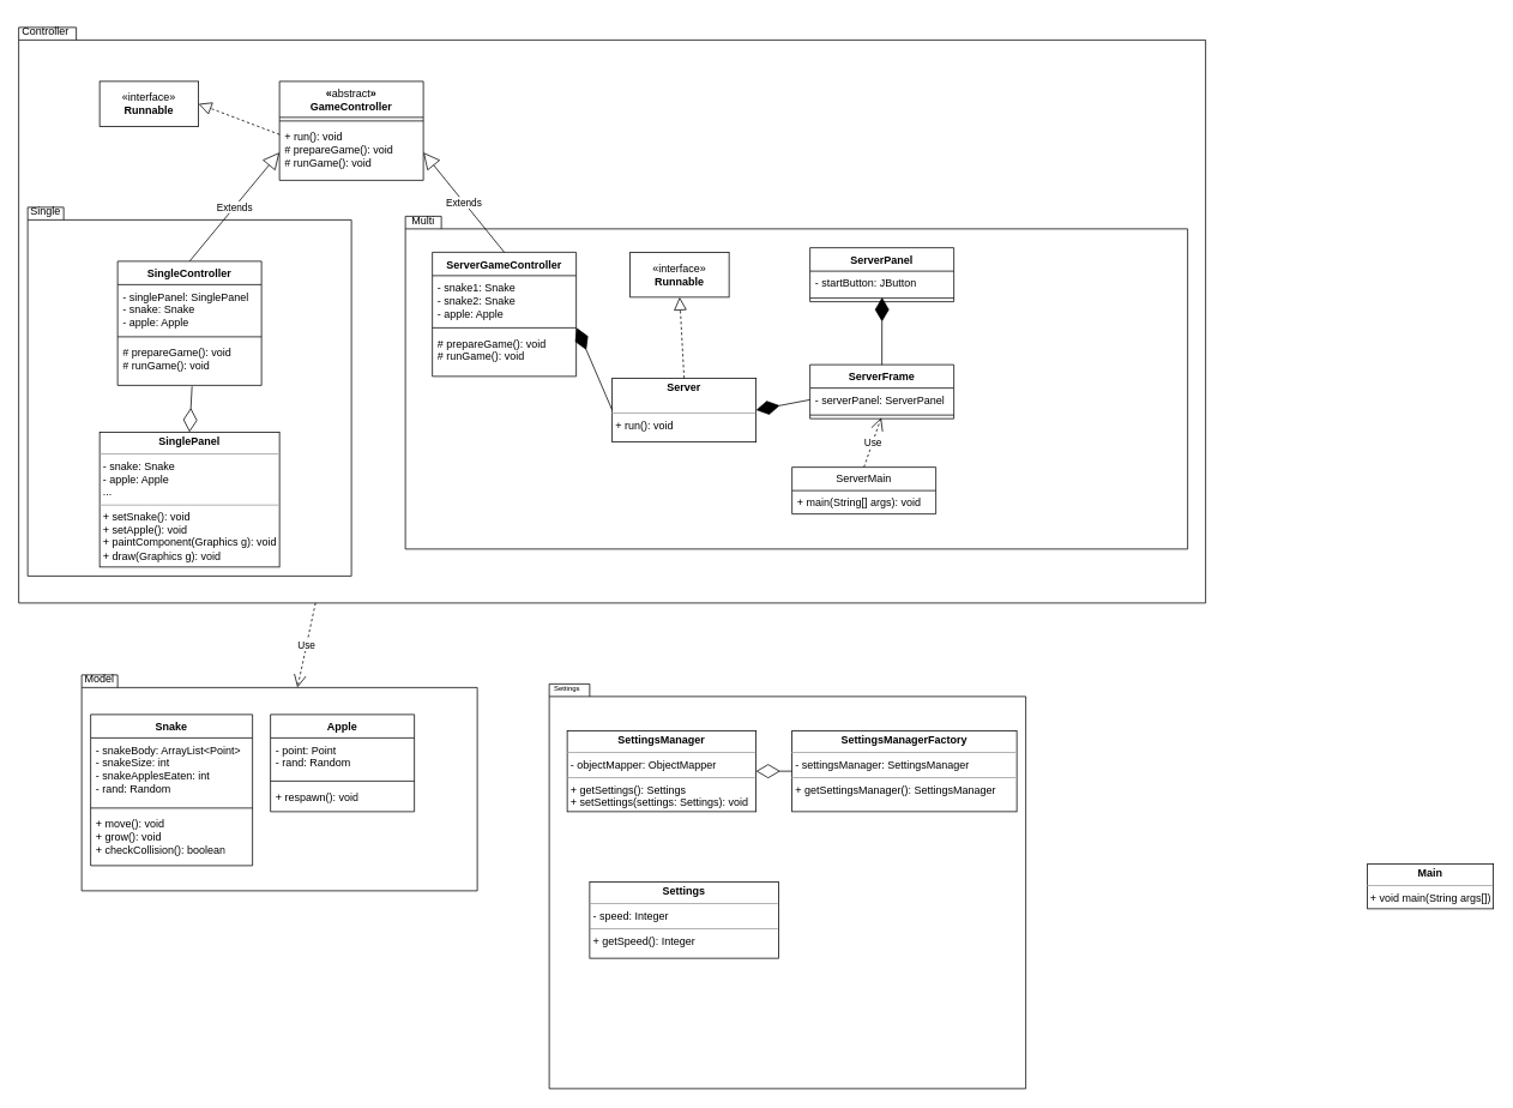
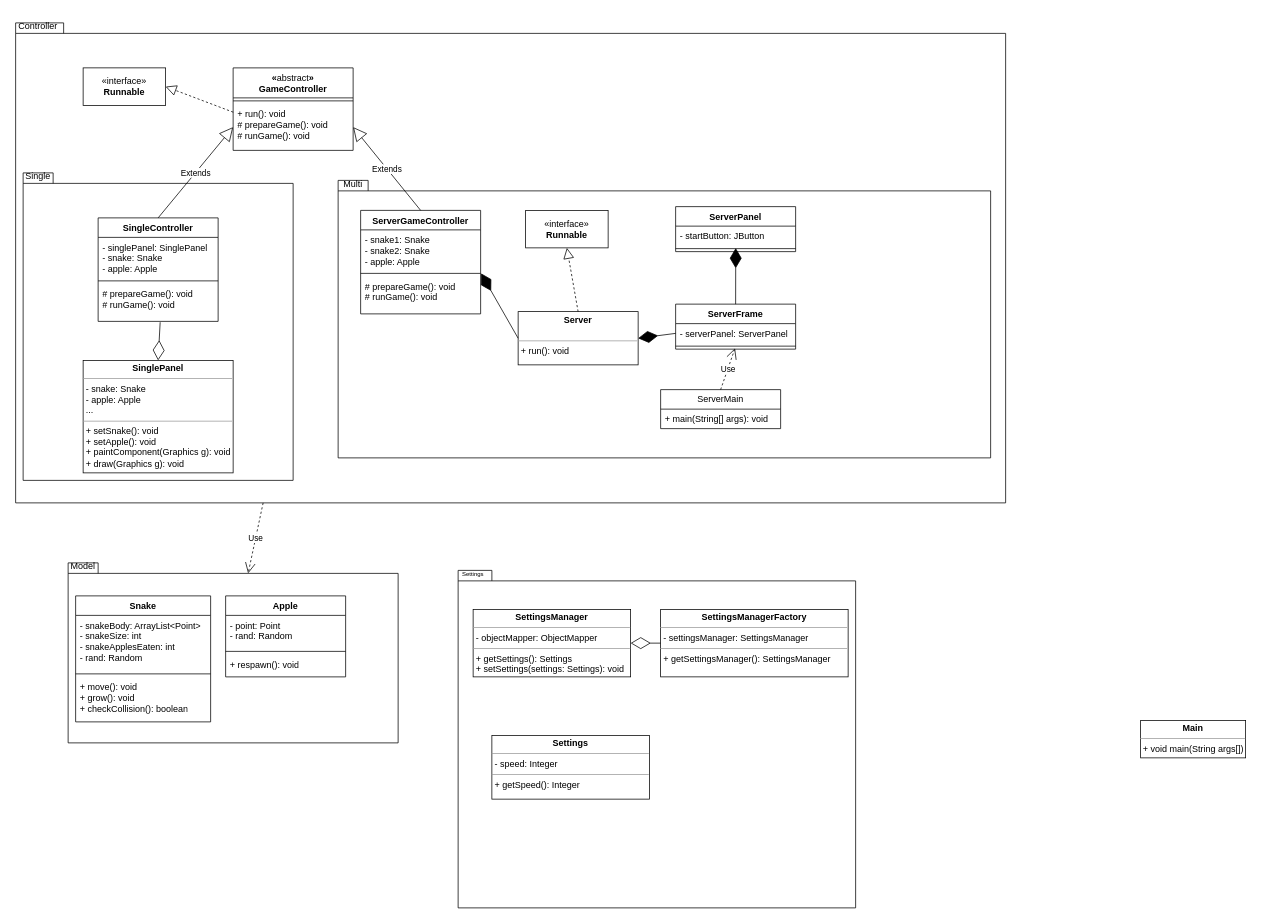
  <mxCell id="0" />
  <mxCell id="1" parent="0" />
  <mxCell id="2" value="&lt;p style=&quot;margin:0px;margin-top:4px;text-align:center;&quot;&gt;&lt;b&gt;Main&lt;/b&gt;&lt;/p&gt;&lt;hr size=&quot;1&quot;&gt;&lt;div style=&quot;height:2px;&quot;&gt;&amp;nbsp;+ void main(String args[])&lt;/div&gt;" style="verticalAlign=top;align=left;overflow=fill;fontSize=12;fontFamily=Helvetica;html=1;whiteSpace=wrap;" vertex="1" parent="1"><mxGeometry x="1520" y="960" width="140" height="50" as="geometry" /></mxCell>
  <mxCell id="3" value="" style="shape=folder;fontStyle=1;spacingTop=10;tabWidth=40;tabHeight=14;tabPosition=left;html=1;whiteSpace=wrap;" vertex="1" parent="1"><mxGeometry x="20" y="30" width="1320" height="640" as="geometry" /></mxCell>
  <mxCell id="4" value="Controller" style="text;html=1;strokeColor=none;fillColor=none;align=center;verticalAlign=middle;whiteSpace=wrap;rounded=0;" vertex="1" parent="1"><mxGeometry x="20" y="20" width="60" height="30" as="geometry" /></mxCell>
  <mxCell id="5" value="«&lt;span style=&quot;font-weight: normal;&quot;&gt;abstract&lt;/span&gt;»&lt;br&gt;GameController" style="swimlane;fontStyle=1;align=center;verticalAlign=top;childLayout=stackLayout;horizontal=1;startSize=40;horizontalStack=0;resizeParent=1;resizeParentMax=0;resizeLast=0;collapsible=1;marginBottom=0;whiteSpace=wrap;html=1;" vertex="1" parent="1"><mxGeometry x="310" y="90" width="160" height="110" as="geometry" /></mxCell>
  <mxCell id="6" value="" style="line;strokeWidth=1;fillColor=none;align=left;verticalAlign=middle;spacingTop=-1;spacingLeft=3;spacingRight=3;rotatable=0;labelPosition=right;points=[];portConstraint=eastwest;strokeColor=inherit;" vertex="1" parent="5"><mxGeometry y="40" width="160" height="8" as="geometry" /></mxCell>
  <mxCell id="7" value="+ run(): void&lt;br&gt;# prepareGame(): void&lt;br&gt;# runGame(): void" style="text;strokeColor=none;fillColor=none;align=left;verticalAlign=top;spacingLeft=4;spacingRight=4;overflow=hidden;rotatable=0;points=[[0,0.5],[1,0.5]];portConstraint=eastwest;whiteSpace=wrap;html=1;" vertex="1" parent="5"><mxGeometry y="48" width="160" height="62" as="geometry" /></mxCell>
  <mxCell id="8" value="«interface»&lt;br&gt;&lt;b&gt;Runnable&lt;/b&gt;" style="html=1;whiteSpace=wrap;" vertex="1" parent="1"><mxGeometry x="110" y="90" width="110" height="50" as="geometry" /></mxCell>
  <mxCell id="9" value="" style="endArrow=block;dashed=1;endFill=0;endSize=12;html=1;rounded=0;exitX=0.001;exitY=0.179;exitDx=0;exitDy=0;entryX=1;entryY=0.5;entryDx=0;entryDy=0;exitPerimeter=0;" edge="1" parent="1" source="7" target="8"><mxGeometry width="160" relative="1" as="geometry"><mxPoint x="430" y="80" as="sourcePoint" /><mxPoint x="180" y="130" as="targetPoint" /></mxGeometry></mxCell>
  <mxCell id="10" value="" style="shape=folder;fontStyle=1;spacingTop=10;tabWidth=40;tabHeight=14;tabPosition=left;html=1;whiteSpace=wrap;" vertex="1" parent="1"><mxGeometry x="30" y="230" width="360" height="410" as="geometry" /></mxCell>
  <mxCell id="11" value="" style="shape=folder;fontStyle=1;spacingTop=10;tabWidth=40;tabHeight=14;tabPosition=left;html=1;whiteSpace=wrap;" vertex="1" parent="1"><mxGeometry x="450" y="240" width="870" height="370" as="geometry" /></mxCell>
  <mxCell id="12" value="ServerGameController" style="swimlane;fontStyle=1;align=center;verticalAlign=top;childLayout=stackLayout;horizontal=1;startSize=26;horizontalStack=0;resizeParent=1;resizeParentMax=0;resizeLast=0;collapsible=1;marginBottom=0;whiteSpace=wrap;html=1;" vertex="1" parent="1"><mxGeometry x="480" y="280" width="160" height="138" as="geometry" /></mxCell>
  <mxCell id="13" value="- snake1: Snake&lt;br&gt;- snake2: Snake&lt;br&gt;- apple: Apple" style="text;strokeColor=none;fillColor=none;align=left;verticalAlign=top;spacingLeft=4;spacingRight=4;overflow=hidden;rotatable=0;points=[[0,0.5],[1,0.5]];portConstraint=eastwest;whiteSpace=wrap;html=1;" vertex="1" parent="12"><mxGeometry y="26" width="160" height="54" as="geometry" /></mxCell>
  <mxCell id="14" value="" style="line;strokeWidth=1;fillColor=none;align=left;verticalAlign=middle;spacingTop=-1;spacingLeft=3;spacingRight=3;rotatable=0;labelPosition=right;points=[];portConstraint=eastwest;strokeColor=inherit;" vertex="1" parent="12"><mxGeometry y="80" width="160" height="8" as="geometry" /></mxCell>
  <mxCell id="15" value="# prepareGame(): void&lt;br style=&quot;border-color: var(--border-color);&quot;&gt;# runGame(): void" style="text;strokeColor=none;fillColor=none;align=left;verticalAlign=top;spacingLeft=4;spacingRight=4;overflow=hidden;rotatable=0;points=[[0,0.5],[1,0.5]];portConstraint=eastwest;whiteSpace=wrap;html=1;" vertex="1" parent="12"><mxGeometry y="88" width="160" height="50" as="geometry" /></mxCell>
  <mxCell id="16" value="Extends" style="endArrow=block;endSize=16;endFill=0;html=1;rounded=0;exitX=0.5;exitY=0;exitDx=0;exitDy=0;entryX=1;entryY=0.5;entryDx=0;entryDy=0;" edge="1" parent="1" source="12" target="7"><mxGeometry width="160" relative="1" as="geometry"><mxPoint x="450" y="320" as="sourcePoint" /><mxPoint x="610" y="320" as="targetPoint" /></mxGeometry></mxCell>
  <mxCell id="17" value="SingleController" style="swimlane;fontStyle=1;align=center;verticalAlign=top;childLayout=stackLayout;horizontal=1;startSize=26;horizontalStack=0;resizeParent=1;resizeParentMax=0;resizeLast=0;collapsible=1;marginBottom=0;whiteSpace=wrap;html=1;" vertex="1" parent="1"><mxGeometry x="130" y="290" width="160" height="138" as="geometry" /></mxCell>
  <mxCell id="18" value="- singlePanel: SinglePanel&lt;br&gt;- snake: Snake&lt;br&gt;- apple: Apple" style="text;strokeColor=none;fillColor=none;align=left;verticalAlign=top;spacingLeft=4;spacingRight=4;overflow=hidden;rotatable=0;points=[[0,0.5],[1,0.5]];portConstraint=eastwest;whiteSpace=wrap;html=1;" vertex="1" parent="17"><mxGeometry y="26" width="160" height="54" as="geometry" /></mxCell>
  <mxCell id="19" value="" style="line;strokeWidth=1;fillColor=none;align=left;verticalAlign=middle;spacingTop=-1;spacingLeft=3;spacingRight=3;rotatable=0;labelPosition=right;points=[];portConstraint=eastwest;strokeColor=inherit;" vertex="1" parent="17"><mxGeometry y="80" width="160" height="8" as="geometry" /></mxCell>
  <mxCell id="20" value="# prepareGame(): void&lt;br&gt;# runGame(): void" style="text;strokeColor=none;fillColor=none;align=left;verticalAlign=top;spacingLeft=4;spacingRight=4;overflow=hidden;rotatable=0;points=[[0,0.5],[1,0.5]];portConstraint=eastwest;whiteSpace=wrap;html=1;" vertex="1" parent="17"><mxGeometry y="88" width="160" height="50" as="geometry" /></mxCell>
  <mxCell id="21" value="&lt;p style=&quot;margin:0px;margin-top:4px;text-align:center;&quot;&gt;&lt;b&gt;SinglePanel&lt;/b&gt;&lt;/p&gt;&lt;hr size=&quot;1&quot;&gt;&lt;p style=&quot;margin:0px;margin-left:4px;&quot;&gt;- snake: Snake&lt;/p&gt;&lt;p style=&quot;margin:0px;margin-left:4px;&quot;&gt;- apple: Apple&lt;/p&gt;&lt;p style=&quot;margin:0px;margin-left:4px;&quot;&gt;...&lt;/p&gt;&lt;hr size=&quot;1&quot;&gt;&lt;p style=&quot;margin:0px;margin-left:4px;&quot;&gt;+ setSnake(): void&lt;/p&gt;&lt;p style=&quot;margin:0px;margin-left:4px;&quot;&gt;+ setApple(): void&lt;/p&gt;&lt;p style=&quot;margin:0px;margin-left:4px;&quot;&gt;+ paintComponent(Graphics g): void&lt;/p&gt;&lt;p style=&quot;margin:0px;margin-left:4px;&quot;&gt;+ draw(Graphics g): void&lt;/p&gt;" style="verticalAlign=top;align=left;overflow=fill;fontSize=12;fontFamily=Helvetica;html=1;whiteSpace=wrap;" vertex="1" parent="1"><mxGeometry x="110" y="480" width="200" height="150" as="geometry" /></mxCell>
  <mxCell id="22" value="Extends" style="endArrow=block;endSize=16;endFill=0;html=1;rounded=0;exitX=0.5;exitY=0;exitDx=0;exitDy=0;entryX=0;entryY=0.5;entryDx=0;entryDy=0;" edge="1" parent="1" source="17" target="7"><mxGeometry width="160" relative="1" as="geometry"><mxPoint x="830" y="290" as="sourcePoint" /><mxPoint x="480" y="186" as="targetPoint" /></mxGeometry></mxCell>
  <mxCell id="23" value="Single" style="text;html=1;strokeColor=none;fillColor=none;align=center;verticalAlign=middle;whiteSpace=wrap;rounded=0;" vertex="1" parent="1"><mxGeometry x="20" y="220" width="60" height="30" as="geometry" /></mxCell>
  <mxCell id="24" value="" style="endArrow=diamondThin;endFill=0;endSize=24;html=1;rounded=0;entryX=0.5;entryY=0;entryDx=0;entryDy=0;exitX=0.517;exitY=1.023;exitDx=0;exitDy=0;exitPerimeter=0;" edge="1" parent="1" source="20" target="21"><mxGeometry width="160" relative="1" as="geometry"><mxPoint x="260" y="380" as="sourcePoint" /><mxPoint x="420" y="380" as="targetPoint" /></mxGeometry></mxCell>
  <mxCell id="25" value="Multi" style="text;html=1;strokeColor=none;fillColor=none;align=center;verticalAlign=middle;whiteSpace=wrap;rounded=0;" vertex="1" parent="1"><mxGeometry x="440" y="230" width="60" height="30" as="geometry" /></mxCell>
  <mxCell id="26" value="ServerMain" style="swimlane;fontStyle=0;childLayout=stackLayout;horizontal=1;startSize=26;fillColor=none;horizontalStack=0;resizeParent=1;resizeParentMax=0;resizeLast=0;collapsible=1;marginBottom=0;whiteSpace=wrap;html=1;" vertex="1" parent="1"><mxGeometry x="880" y="519" width="160" height="52" as="geometry" /></mxCell>
  <mxCell id="27" value="+ main(String[] args): void" style="text;strokeColor=none;fillColor=none;align=left;verticalAlign=top;spacingLeft=4;spacingRight=4;overflow=hidden;rotatable=0;points=[[0,0.5],[1,0.5]];portConstraint=eastwest;whiteSpace=wrap;html=1;" vertex="1" parent="26"><mxGeometry y="26" width="160" height="26" as="geometry" /></mxCell>
  <mxCell id="28" value="ServerFrame" style="swimlane;fontStyle=1;align=center;verticalAlign=top;childLayout=stackLayout;horizontal=1;startSize=26;horizontalStack=0;resizeParent=1;resizeParentMax=0;resizeLast=0;collapsible=1;marginBottom=0;whiteSpace=wrap;html=1;" vertex="1" parent="1"><mxGeometry x="900" y="405" width="160" height="60" as="geometry" /></mxCell>
  <mxCell id="29" value="- serverPanel: ServerPanel" style="text;strokeColor=none;fillColor=none;align=left;verticalAlign=top;spacingLeft=4;spacingRight=4;overflow=hidden;rotatable=0;points=[[0,0.5],[1,0.5]];portConstraint=eastwest;whiteSpace=wrap;html=1;" vertex="1" parent="28"><mxGeometry y="26" width="160" height="26" as="geometry" /></mxCell>
  <mxCell id="30" value="" style="line;strokeWidth=1;fillColor=none;align=left;verticalAlign=middle;spacingTop=-1;spacingLeft=3;spacingRight=3;rotatable=0;labelPosition=right;points=[];portConstraint=eastwest;strokeColor=inherit;" vertex="1" parent="28"><mxGeometry y="52" width="160" height="8" as="geometry" /></mxCell>
  <mxCell id="31" value="Use" style="endArrow=open;endSize=12;dashed=1;html=1;rounded=0;exitX=0.5;exitY=0;exitDx=0;exitDy=0;entryX=0.495;entryY=0.864;entryDx=0;entryDy=0;entryPerimeter=0;" edge="1" parent="1" source="26" target="30"><mxGeometry width="160" relative="1" as="geometry"><mxPoint x="840" y="450" as="sourcePoint" /><mxPoint x="1000" y="450" as="targetPoint" /></mxGeometry></mxCell>
  <mxCell id="32" value="ServerPanel" style="swimlane;fontStyle=1;align=center;verticalAlign=top;childLayout=stackLayout;horizontal=1;startSize=26;horizontalStack=0;resizeParent=1;resizeParentMax=0;resizeLast=0;collapsible=1;marginBottom=0;whiteSpace=wrap;html=1;" vertex="1" parent="1"><mxGeometry x="900" y="275" width="160" height="60" as="geometry" /></mxCell>
  <mxCell id="33" value="- startButton: JButton" style="text;strokeColor=none;fillColor=none;align=left;verticalAlign=top;spacingLeft=4;spacingRight=4;overflow=hidden;rotatable=0;points=[[0,0.5],[1,0.5]];portConstraint=eastwest;whiteSpace=wrap;html=1;" vertex="1" parent="32"><mxGeometry y="26" width="160" height="26" as="geometry" /></mxCell>
  <mxCell id="34" value="" style="line;strokeWidth=1;fillColor=none;align=left;verticalAlign=middle;spacingTop=-1;spacingLeft=3;spacingRight=3;rotatable=0;labelPosition=right;points=[];portConstraint=eastwest;strokeColor=inherit;" vertex="1" parent="32"><mxGeometry y="52" width="160" height="8" as="geometry" /></mxCell>
  <mxCell id="35" value="" style="endArrow=diamondThin;endFill=1;endSize=24;html=1;rounded=0;exitX=0.5;exitY=0;exitDx=0;exitDy=0;entryX=0.501;entryY=0.409;entryDx=0;entryDy=0;entryPerimeter=0;" edge="1" parent="1" source="28" target="34"><mxGeometry width="160" relative="1" as="geometry"><mxPoint x="840" y="530" as="sourcePoint" /><mxPoint x="1000" y="530" as="targetPoint" /></mxGeometry></mxCell>
- <mxCell id="36" value="&lt;p style=&quot;margin:0px;margin-top:4px;text-align:center;&quot;&gt;&lt;b&gt;Server&lt;/b&gt;&lt;/p&gt;&lt;p style=&quot;margin:0px;margin-left:4px;&quot;&gt;&lt;br&gt;&lt;/p&gt;&lt;hr size=&quot;1&quot;&gt;&lt;p style=&quot;margin:0px;margin-left:4px;&quot;&gt;+ run(): void&lt;/p&gt;" style="verticalAlign=top;align=left;overflow=fill;fontSize=12;fontFamily=Helvetica;html=1;whiteSpace=wrap;" vertex="1" parent="1"><mxGeometry x="680" y="420" width="160" height="71" as="geometry" /></mxCell>
+ <mxCell id="36" value="&lt;p style=&quot;margin:0px;margin-top:4px;text-align:center;&quot;&gt;&lt;b&gt;Server&lt;/b&gt;&lt;/p&gt;&lt;p style=&quot;margin:0px;margin-left:4px;&quot;&gt;&lt;br&gt;&lt;/p&gt;&lt;hr size=&quot;1&quot;&gt;&lt;p style=&quot;margin:0px;margin-left:4px;&quot;&gt;+ run(): void&lt;/p&gt;" style="verticalAlign=top;align=left;overflow=fill;fontSize=12;fontFamily=Helvetica;html=1;whiteSpace=wrap;" vertex="1" parent="1"><mxGeometry x="690" y="415" width="160" height="71" as="geometry" /></mxCell>
  <mxCell id="37" value="«interface»&lt;br&gt;&lt;b&gt;Runnable&lt;/b&gt;" style="html=1;whiteSpace=wrap;" vertex="1" parent="1"><mxGeometry x="700" y="280" width="110" height="50" as="geometry" /></mxCell>
  <mxCell id="38" value="" style="endArrow=block;dashed=1;endFill=0;endSize=12;html=1;rounded=0;entryX=0.5;entryY=1;entryDx=0;entryDy=0;exitX=0.5;exitY=0;exitDx=0;exitDy=0;" edge="1" parent="1" source="36" target="37"><mxGeometry width="160" relative="1" as="geometry"><mxPoint x="320" y="159" as="sourcePoint" /><mxPoint x="230" y="125" as="targetPoint" /></mxGeometry></mxCell>
  <mxCell id="39" value="" style="endArrow=diamondThin;endFill=1;endSize=24;html=1;rounded=0;exitX=0;exitY=0.5;exitDx=0;exitDy=0;entryX=1;entryY=0.5;entryDx=0;entryDy=0;" edge="1" parent="1" source="29" target="36"><mxGeometry width="160" relative="1" as="geometry"><mxPoint x="1170" y="415" as="sourcePoint" /><mxPoint x="1170" y="345" as="targetPoint" /></mxGeometry></mxCell>
  <mxCell id="40" value="" style="endArrow=diamondThin;endFill=1;endSize=24;html=1;rounded=0;exitX=0;exitY=0.5;exitDx=0;exitDy=0;entryX=1.004;entryY=0.5;entryDx=0;entryDy=0;entryPerimeter=0;" edge="1" parent="1" source="36" target="14"><mxGeometry width="160" relative="1" as="geometry"><mxPoint x="1090" y="454" as="sourcePoint" /><mxPoint x="1030" y="436" as="targetPoint" /></mxGeometry></mxCell>
  <mxCell id="41" value="" style="shape=folder;fontStyle=1;spacingTop=10;tabWidth=40;tabHeight=14;tabPosition=left;html=1;whiteSpace=wrap;" vertex="1" parent="1"><mxGeometry x="90" y="750" width="440" height="240" as="geometry" /></mxCell>
  <mxCell id="42" value="Use" style="endArrow=open;endSize=12;dashed=1;html=1;rounded=0;exitX=0.25;exitY=1;exitDx=0;exitDy=0;exitPerimeter=0;entryX=0;entryY=0;entryDx=240;entryDy=14;entryPerimeter=0;" edge="1" parent="1" source="3" target="41"><mxGeometry width="160" relative="1" as="geometry"><mxPoint x="350" y="810" as="sourcePoint" /><mxPoint x="510" y="810" as="targetPoint" /></mxGeometry></mxCell>
  <mxCell id="43" value="Snake" style="swimlane;fontStyle=1;align=center;verticalAlign=top;childLayout=stackLayout;horizontal=1;startSize=26;horizontalStack=0;resizeParent=1;resizeParentMax=0;resizeLast=0;collapsible=1;marginBottom=0;whiteSpace=wrap;html=1;" vertex="1" parent="1"><mxGeometry x="100" y="794" width="180" height="168" as="geometry" /></mxCell>
  <mxCell id="44" value="- snakeBody: ArrayList&amp;lt;Point&amp;gt;&lt;br&gt;- snakeSize: int&lt;br&gt;- snakeApplesEaten: int&lt;br&gt;- rand: Random" style="text;strokeColor=none;fillColor=none;align=left;verticalAlign=top;spacingLeft=4;spacingRight=4;overflow=hidden;rotatable=0;points=[[0,0.5],[1,0.5]];portConstraint=eastwest;whiteSpace=wrap;html=1;" vertex="1" parent="43"><mxGeometry y="26" width="180" height="74" as="geometry" /></mxCell>
  <mxCell id="45" value="" style="line;strokeWidth=1;fillColor=none;align=left;verticalAlign=middle;spacingTop=-1;spacingLeft=3;spacingRight=3;rotatable=0;labelPosition=right;points=[];portConstraint=eastwest;strokeColor=inherit;" vertex="1" parent="43"><mxGeometry y="100" width="180" height="8" as="geometry" /></mxCell>
  <mxCell id="46" value="+ move(): void&lt;br&gt;+ grow(): void&lt;br&gt;+ checkCollision(): boolean" style="text;strokeColor=none;fillColor=none;align=left;verticalAlign=top;spacingLeft=4;spacingRight=4;overflow=hidden;rotatable=0;points=[[0,0.5],[1,0.5]];portConstraint=eastwest;whiteSpace=wrap;html=1;" vertex="1" parent="43"><mxGeometry y="108" width="180" height="60" as="geometry" /></mxCell>
  <mxCell id="47" value="Apple" style="swimlane;fontStyle=1;align=center;verticalAlign=top;childLayout=stackLayout;horizontal=1;startSize=26;horizontalStack=0;resizeParent=1;resizeParentMax=0;resizeLast=0;collapsible=1;marginBottom=0;whiteSpace=wrap;html=1;" vertex="1" parent="1"><mxGeometry x="300" y="794" width="160" height="108" as="geometry" /></mxCell>
  <mxCell id="48" value="- point: Point&lt;br&gt;- rand: Random" style="text;strokeColor=none;fillColor=none;align=left;verticalAlign=top;spacingLeft=4;spacingRight=4;overflow=hidden;rotatable=0;points=[[0,0.5],[1,0.5]];portConstraint=eastwest;whiteSpace=wrap;html=1;" vertex="1" parent="47"><mxGeometry y="26" width="160" height="44" as="geometry" /></mxCell>
  <mxCell id="49" value="" style="line;strokeWidth=1;fillColor=none;align=left;verticalAlign=middle;spacingTop=-1;spacingLeft=3;spacingRight=3;rotatable=0;labelPosition=right;points=[];portConstraint=eastwest;strokeColor=inherit;" vertex="1" parent="47"><mxGeometry y="70" width="160" height="8" as="geometry" /></mxCell>
  <mxCell id="50" value="+ respawn(): void" style="text;strokeColor=none;fillColor=none;align=left;verticalAlign=top;spacingLeft=4;spacingRight=4;overflow=hidden;rotatable=0;points=[[0,0.5],[1,0.5]];portConstraint=eastwest;whiteSpace=wrap;html=1;" vertex="1" parent="47"><mxGeometry y="78" width="160" height="30" as="geometry" /></mxCell>
  <mxCell id="51" value="Model" style="text;html=1;strokeColor=none;fillColor=none;align=center;verticalAlign=middle;whiteSpace=wrap;rounded=0;" vertex="1" parent="1"><mxGeometry x="80" y="740" width="60" height="30" as="geometry" /></mxCell>
  <mxCell id="52" value="" style="shape=folder;fontStyle=1;spacingTop=10;tabWidth=40;tabHeight=14;tabPosition=left;html=1;whiteSpace=wrap;" vertex="1" parent="1"><mxGeometry x="610" y="760" width="530" height="450" as="geometry" /></mxCell>
  <mxCell id="53" value="Settings" style="text;html=1;strokeColor=none;fillColor=none;align=center;verticalAlign=middle;whiteSpace=wrap;rounded=0;fontSize=8;" vertex="1" parent="1"><mxGeometry x="600" y="750" width="60" height="30" as="geometry" /></mxCell>
  <mxCell id="54" value="&lt;p style=&quot;margin:0px;margin-top:4px;text-align:center;&quot;&gt;&lt;b&gt;SettingsManager&lt;/b&gt;&lt;/p&gt;&lt;hr size=&quot;1&quot;&gt;&lt;p style=&quot;margin:0px;margin-left:4px;&quot;&gt;- objectMapper: ObjectMapper&lt;/p&gt;&lt;hr size=&quot;1&quot;&gt;&lt;p style=&quot;margin:0px;margin-left:4px;&quot;&gt;+ getSettings(): Settings&lt;/p&gt;&lt;p style=&quot;margin:0px;margin-left:4px;&quot;&gt;+ setSettings(settings: Settings): void&lt;/p&gt;" style="verticalAlign=top;align=left;overflow=fill;fontSize=12;fontFamily=Helvetica;html=1;whiteSpace=wrap;" vertex="1" parent="1"><mxGeometry x="630" y="812" width="210" height="90" as="geometry" /></mxCell>
  <mxCell id="55" value="&lt;p style=&quot;margin:0px;margin-top:4px;text-align:center;&quot;&gt;&lt;b&gt;SettingsManagerFactory&lt;/b&gt;&lt;/p&gt;&lt;hr size=&quot;1&quot;&gt;&lt;p style=&quot;margin:0px;margin-left:4px;&quot;&gt;- settingsManager: SettingsManager&lt;/p&gt;&lt;hr size=&quot;1&quot;&gt;&lt;p style=&quot;margin:0px;margin-left:4px;&quot;&gt;+ getSettingsManager(): SettingsManager&lt;/p&gt;&lt;p style=&quot;margin:0px;margin-left:4px;&quot;&gt;&lt;br&gt;&lt;/p&gt;" style="verticalAlign=top;align=left;overflow=fill;fontSize=12;fontFamily=Helvetica;html=1;whiteSpace=wrap;" vertex="1" parent="1"><mxGeometry x="880" y="812" width="250" height="90" as="geometry" /></mxCell>
  <mxCell id="56" value="" style="endArrow=diamondThin;endFill=0;endSize=24;html=1;rounded=0;exitX=0;exitY=0.5;exitDx=0;exitDy=0;entryX=1;entryY=0.5;entryDx=0;entryDy=0;" edge="1" parent="1" source="55" target="54"><mxGeometry width="160" relative="1" as="geometry"><mxPoint x="790" y="940" as="sourcePoint" /><mxPoint x="950" y="940" as="targetPoint" /></mxGeometry></mxCell>
  <mxCell id="57" value="&lt;p style=&quot;margin:0px;margin-top:4px;text-align:center;&quot;&gt;&lt;b&gt;Settings&lt;/b&gt;&lt;/p&gt;&lt;hr size=&quot;1&quot;&gt;&lt;p style=&quot;margin:0px;margin-left:4px;&quot;&gt;- speed: Integer&lt;/p&gt;&lt;hr size=&quot;1&quot;&gt;&lt;p style=&quot;margin:0px;margin-left:4px;&quot;&gt;+ getSpeed(): Integer&lt;/p&gt;" style="verticalAlign=top;align=left;overflow=fill;fontSize=12;fontFamily=Helvetica;html=1;whiteSpace=wrap;" vertex="1" parent="1"><mxGeometry x="655" y="980" width="210" height="85" as="geometry" /></mxCell>
